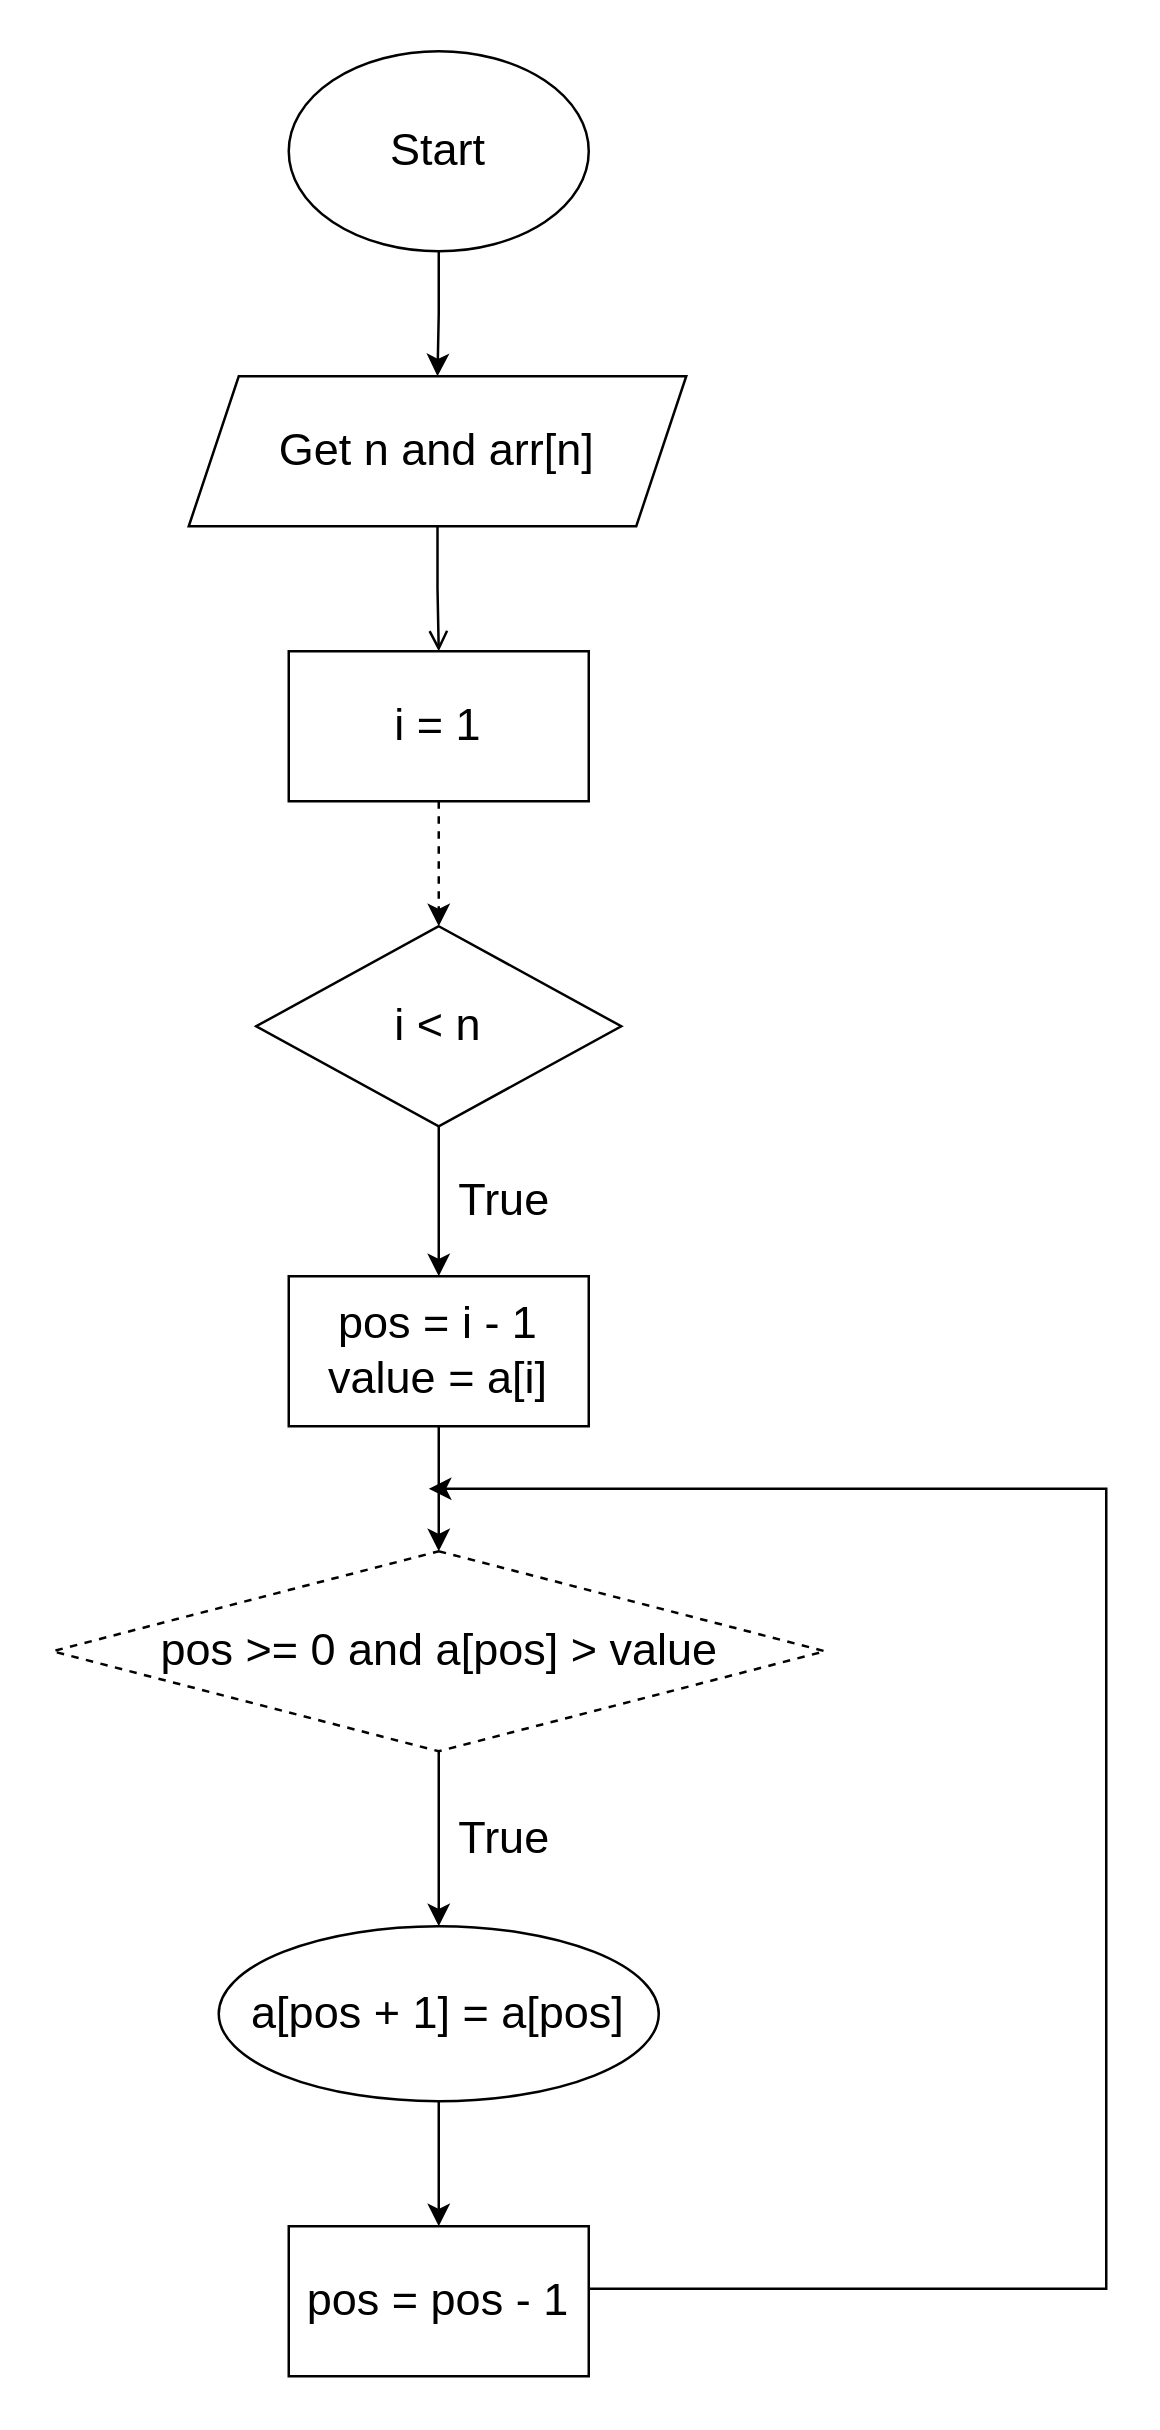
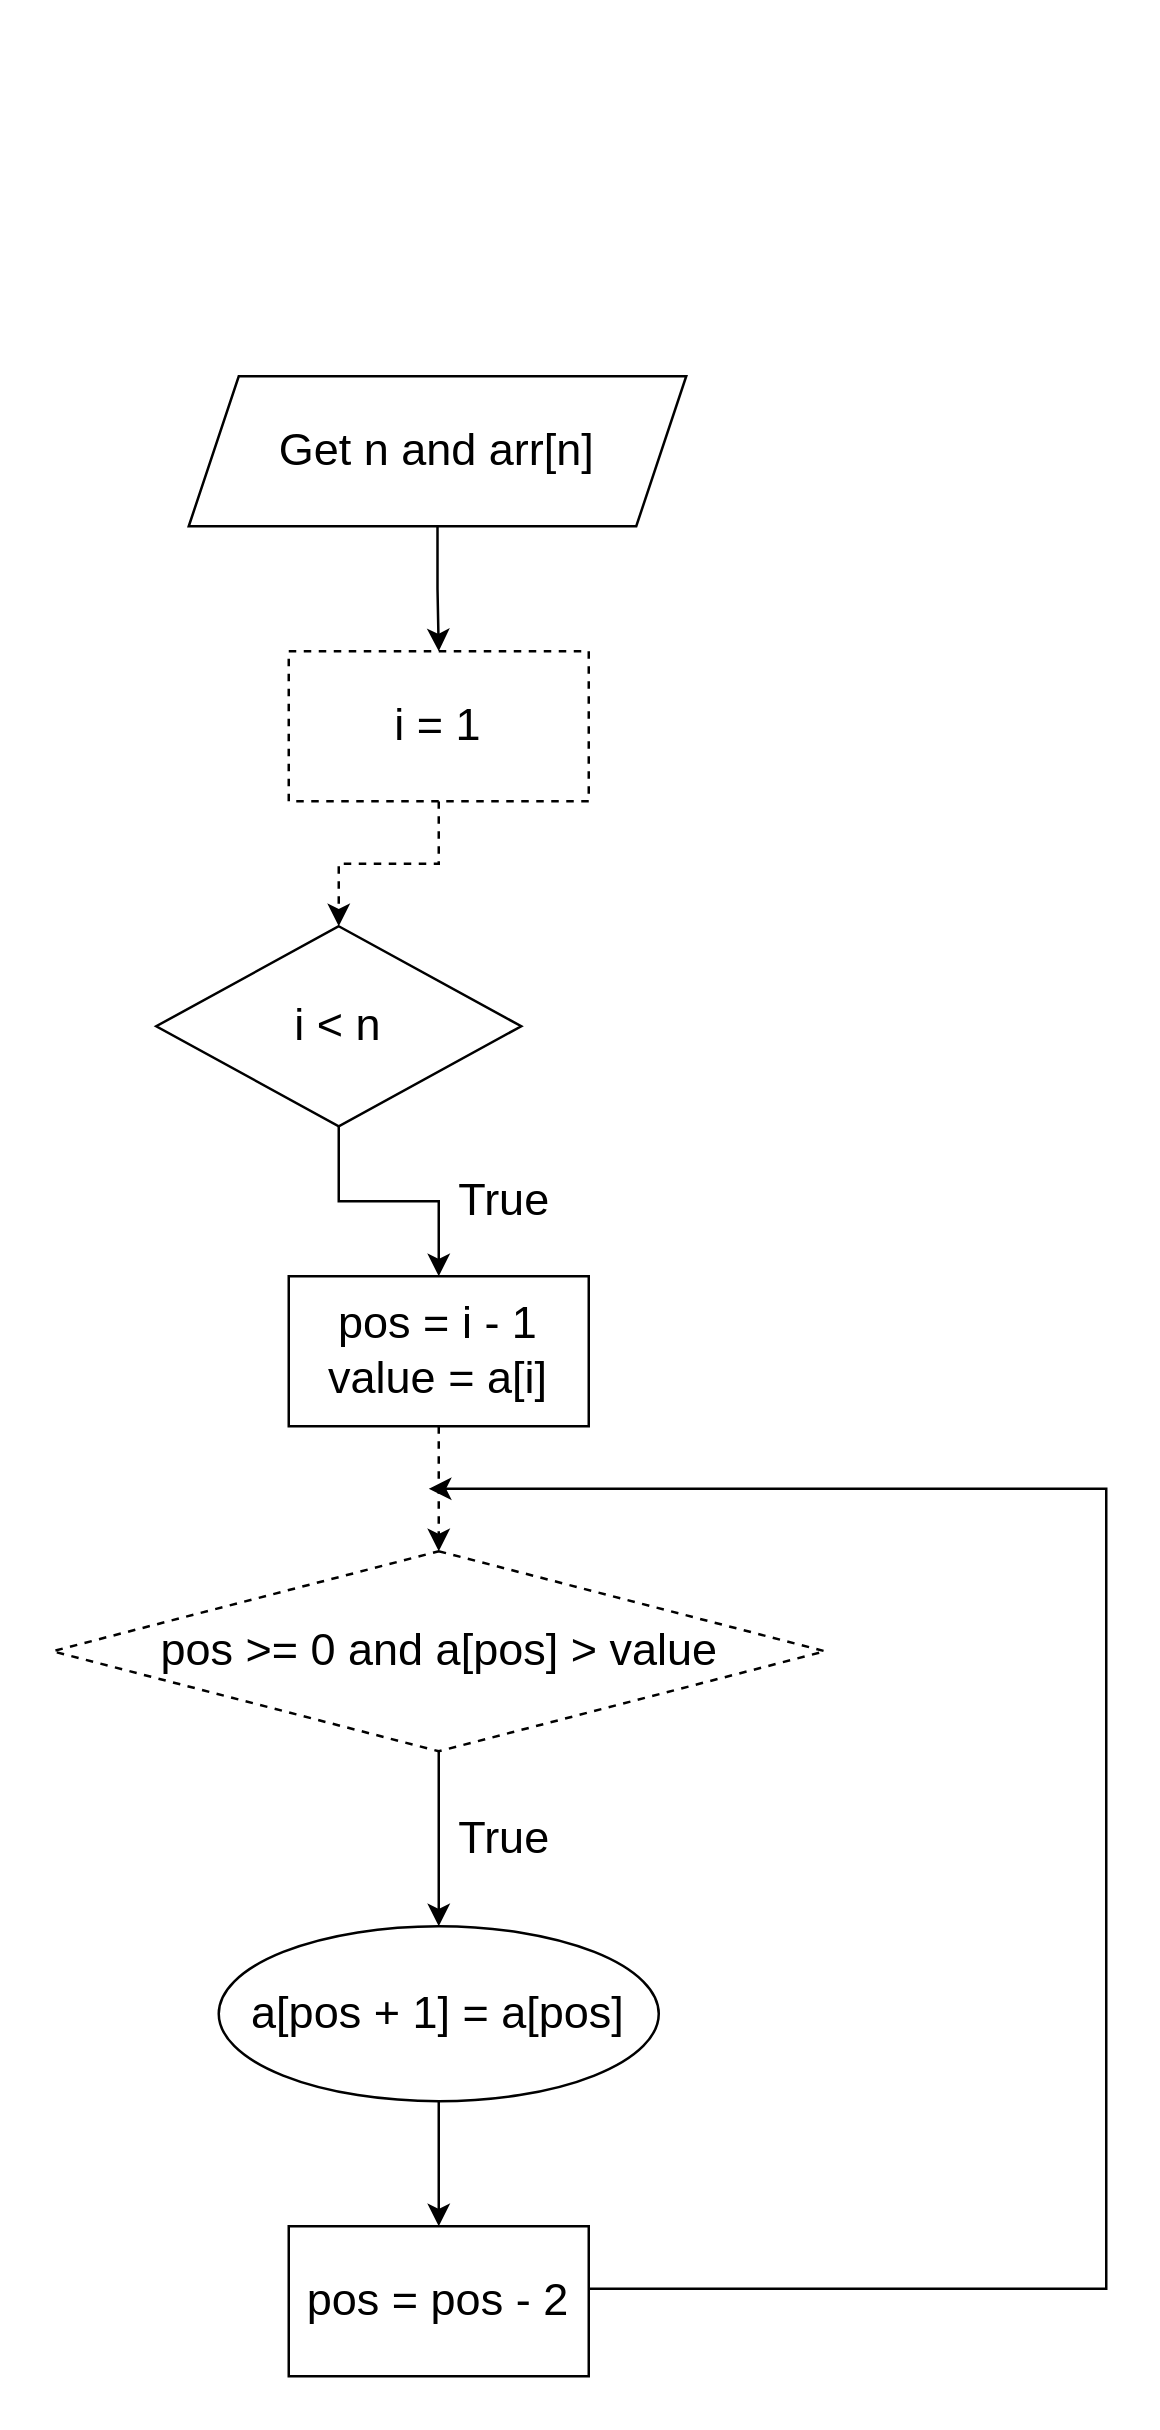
  <mxCell id="0" />
  <mxCell id="1" parent="0" />
- <mxCell id="2" style="edgeStyle=orthogonalEdgeStyle;rounded=0;orthogonalLoop=1;jettySize=auto;html=1;exitX=0.5;exitY=1;exitDx=0;exitDy=0;" edge="1" parent="1" source="3" target="5"><mxGeometry relative="1" as="geometry" /></mxCell>
- <mxCell id="3" value="&lt;font style=&quot;font-size: 18px;&quot;&gt;Start&lt;/font&gt;" style="ellipse;whiteSpace=wrap;html=1;" vertex="1" parent="1"><mxGeometry x="115" y="20" width="120" height="80" as="geometry" /></mxCell>
- <mxCell id="4" style="edgeStyle=orthogonalEdgeStyle;rounded=0;orthogonalLoop=1;jettySize=auto;html=1;exitX=0.5;exitY=1;exitDx=0;exitDy=0;endArrow=open;" edge="1" parent="1" source="5" target="7"><mxGeometry relative="1" as="geometry" /></mxCell>
+ <mxCell id="4" style="edgeStyle=orthogonalEdgeStyle;rounded=0;orthogonalLoop=1;jettySize=auto;html=1;exitX=0.5;exitY=1;exitDx=0;exitDy=0;" edge="1" parent="1" source="5" target="7"><mxGeometry relative="1" as="geometry" /></mxCell>
  <mxCell id="5" value="&lt;font style=&quot;font-size: 18px;&quot;&gt;Get n and arr[n]&lt;/font&gt;" style="shape=parallelogram;perimeter=parallelogramPerimeter;whiteSpace=wrap;html=1;fixedSize=1;" vertex="1" parent="1"><mxGeometry x="75" y="150" width="199" height="60" as="geometry" /></mxCell>
  <mxCell id="6" style="edgeStyle=orthogonalEdgeStyle;rounded=0;orthogonalLoop=1;jettySize=auto;html=1;exitX=0.5;exitY=1;exitDx=0;exitDy=0;entryX=0.5;entryY=0;entryDx=0;entryDy=0;dashed=1;" edge="1" parent="1" source="7" target="9"><mxGeometry relative="1" as="geometry" /></mxCell>
- <mxCell id="7" value="&lt;font style=&quot;font-size: 18px;&quot;&gt;i = 1&lt;/font&gt;" style="rounded=0;whiteSpace=wrap;html=1;" vertex="1" parent="1"><mxGeometry x="115" y="260" width="120" height="60" as="geometry" /></mxCell>
+ <mxCell id="7" value="&lt;font style=&quot;font-size: 18px;&quot;&gt;i = 1&lt;/font&gt;" style="rounded=0;whiteSpace=wrap;html=1;dashed=1;" vertex="1" parent="1"><mxGeometry x="115" y="260" width="120" height="60" as="geometry" /></mxCell>
  <mxCell id="8" style="edgeStyle=orthogonalEdgeStyle;rounded=0;orthogonalLoop=1;jettySize=auto;html=1;exitX=0.5;exitY=1;exitDx=0;exitDy=0;entryX=0.5;entryY=0;entryDx=0;entryDy=0;" edge="1" parent="1" source="9" target="11"><mxGeometry relative="1" as="geometry" /></mxCell>
- <mxCell id="9" value="&lt;font style=&quot;font-size: 18px;&quot;&gt;i &amp;lt; n&lt;/font&gt;" style="rhombus;whiteSpace=wrap;html=1;" vertex="1" parent="1"><mxGeometry x="102" y="370" width="146" height="80" as="geometry" /></mxCell>
- <mxCell id="10" style="edgeStyle=orthogonalEdgeStyle;rounded=0;orthogonalLoop=1;jettySize=auto;html=1;exitX=0.5;exitY=1;exitDx=0;exitDy=0;entryX=0.5;entryY=0;entryDx=0;entryDy=0;" edge="1" parent="1" source="11" target="13"><mxGeometry relative="1" as="geometry" /></mxCell>
+ <mxCell id="9" value="&lt;font style=&quot;font-size: 18px;&quot;&gt;i &amp;lt; n&lt;/font&gt;" style="rhombus;whiteSpace=wrap;html=1;" vertex="1" parent="1"><mxGeometry x="62" y="370" width="146" height="80" as="geometry" /></mxCell>
+ <mxCell id="10" style="edgeStyle=orthogonalEdgeStyle;rounded=0;orthogonalLoop=1;jettySize=auto;html=1;exitX=0.5;exitY=1;exitDx=0;exitDy=0;entryX=0.5;entryY=0;entryDx=0;entryDy=0;dashed=1;" edge="1" parent="1" source="11" target="13"><mxGeometry relative="1" as="geometry" /></mxCell>
  <mxCell id="11" value="&lt;font style=&quot;font-size: 18px;&quot;&gt;pos = i - 1&lt;/font&gt;&lt;div&gt;&lt;font style=&quot;font-size: 18px;&quot;&gt;value = a[i]&lt;/font&gt;&lt;/div&gt;" style="rounded=0;whiteSpace=wrap;html=1;" vertex="1" parent="1"><mxGeometry x="115" y="510" width="120" height="60" as="geometry" /></mxCell>
  <mxCell id="12" style="edgeStyle=orthogonalEdgeStyle;rounded=0;orthogonalLoop=1;jettySize=auto;html=1;exitX=0.5;exitY=1;exitDx=0;exitDy=0;entryX=0.5;entryY=0;entryDx=0;entryDy=0;" edge="1" parent="1" source="13" target="16"><mxGeometry relative="1" as="geometry" /></mxCell>
  <mxCell id="13" value="&lt;font style=&quot;font-size: 18px;&quot;&gt;pos &amp;gt;= 0 and a[pos] &amp;gt; value&lt;/font&gt;" style="rhombus;whiteSpace=wrap;html=1;dashed=1;" vertex="1" parent="1"><mxGeometry x="20.5" y="620" width="309" height="80" as="geometry" /></mxCell>
  <mxCell id="14" value="&lt;font style=&quot;font-size: 18px;&quot;&gt;True&lt;/font&gt;" style="text;html=1;align=center;verticalAlign=middle;resizable=0;points=[];autosize=1;strokeColor=none;fillColor=none;" vertex="1" parent="1"><mxGeometry x="171" y="460" width="60" height="40" as="geometry" /></mxCell>
  <mxCell id="15" style="edgeStyle=orthogonalEdgeStyle;rounded=0;orthogonalLoop=1;jettySize=auto;html=1;exitX=0.5;exitY=1;exitDx=0;exitDy=0;" edge="1" parent="1" source="16" target="19"><mxGeometry relative="1" as="geometry" /></mxCell>
  <mxCell id="16" value="&lt;font style=&quot;font-size: 18px;&quot;&gt;a[pos + 1] = a[pos]&lt;/font&gt;" style="ellipse;whiteSpace=wrap;html=1;" vertex="1" parent="1"><mxGeometry x="87" y="770" width="176" height="70" as="geometry" /></mxCell>
  <mxCell id="17" value="&lt;font style=&quot;font-size: 18px;&quot;&gt;True&lt;/font&gt;" style="text;html=1;align=center;verticalAlign=middle;resizable=0;points=[];autosize=1;strokeColor=none;fillColor=none;" vertex="1" parent="1"><mxGeometry x="171" y="715" width="60" height="40" as="geometry" /></mxCell>
  <mxCell id="18" style="edgeStyle=orthogonalEdgeStyle;rounded=0;orthogonalLoop=1;jettySize=auto;html=1;exitX=1;exitY=0.5;exitDx=0;exitDy=0;" edge="1" parent="1"><mxGeometry relative="1" as="geometry"><mxPoint x="171" y="595" as="targetPoint" /><mxPoint x="235" y="915" as="sourcePoint" /><Array as="points"><mxPoint x="442" y="915" /></Array></mxGeometry></mxCell>
- <mxCell id="19" value="&lt;font style=&quot;font-size: 18px;&quot;&gt;pos = pos - 1&lt;/font&gt;" style="rounded=0;whiteSpace=wrap;html=1;" vertex="1" parent="1"><mxGeometry x="115" y="890" width="120" height="60" as="geometry" /></mxCell>
+ <mxCell id="19" value="&lt;font style=&quot;font-size: 18px;&quot;&gt;pos = pos - 2&lt;/font&gt;" style="rounded=0;whiteSpace=wrap;html=1;" vertex="1" parent="1"><mxGeometry x="115" y="890" width="120" height="60" as="geometry" /></mxCell>
